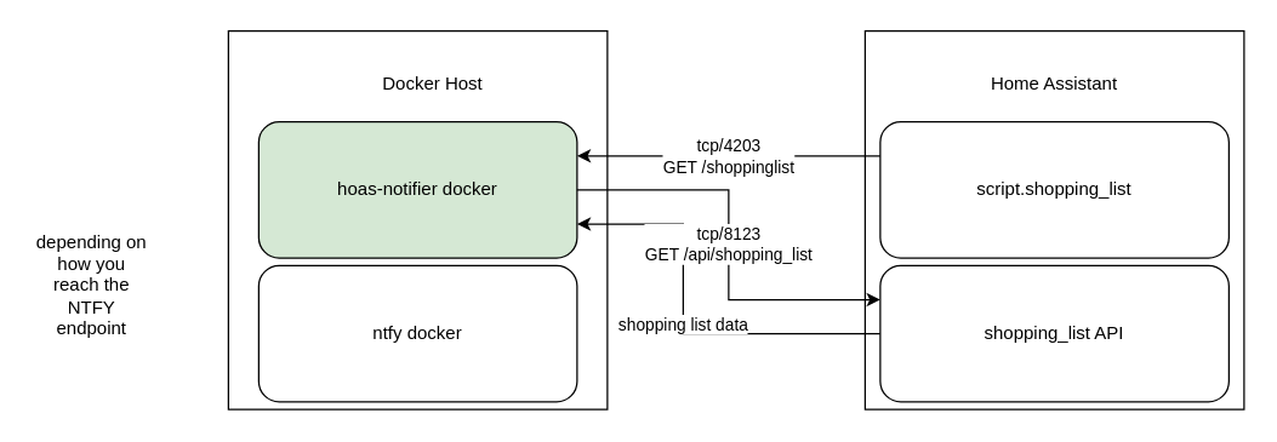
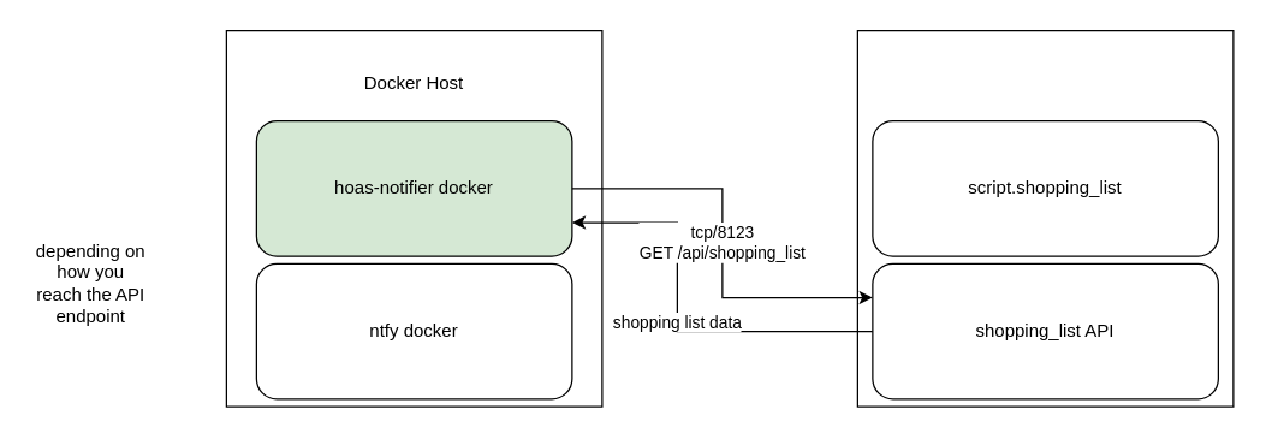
  <mxCell id="0" />
  <mxCell id="1" parent="0" />
  <mxCell id="2" value="&lt;div style=&quot;padding-top: 0px;&quot;&gt;&lt;br&gt;&lt;/div&gt;" style="whiteSpace=wrap;html=1;aspect=fixed;align=center;" vertex="1" parent="1"><mxGeometry x="150" y="20" width="250" height="250" as="geometry" /></mxCell>
  <mxCell id="3" value="hoas-notifier docker" style="rounded=1;whiteSpace=wrap;html=1;fillColor=#d5e8d4;" vertex="1" parent="1"><mxGeometry x="170" y="80" width="210" height="90" as="geometry" /></mxCell>
  <mxCell id="4" value="" style="whiteSpace=wrap;html=1;aspect=fixed;align=center;" vertex="1" parent="1"><mxGeometry x="570" y="20" width="250" height="250" as="geometry" /></mxCell>
- <mxCell id="5" value="Docker Host" style="text;html=1;align=center;verticalAlign=middle;whiteSpace=wrap;rounded=0;" vertex="1" parent="1"><mxGeometry x="205" y="40" width="160" height="30" as="geometry" /></mxCell>
- <mxCell id="6" value="Home Assistant" style="text;html=1;align=center;verticalAlign=middle;whiteSpace=wrap;rounded=0;" vertex="1" parent="1"><mxGeometry x="615" y="40" width="160" height="30" as="geometry" /></mxCell>
+ <mxCell id="5" value="Docker Host" style="text;html=1;align=center;verticalAlign=middle;whiteSpace=wrap;rounded=0;" vertex="1" parent="1"><mxGeometry x="195" y="40" width="160" height="30" as="geometry" /></mxCell>
  <mxCell id="7" value="shopping list data" style="edgeStyle=orthogonalEdgeStyle;rounded=0;orthogonalLoop=1;jettySize=auto;html=1;exitX=0;exitY=0.5;exitDx=0;exitDy=0;entryX=1;entryY=0.75;entryDx=0;entryDy=0;" edge="1" parent="1" source="8" target="3"><mxGeometry relative="1" as="geometry"><Array as="points"><mxPoint x="450" y="220" /><mxPoint x="450" y="148" /></Array></mxGeometry></mxCell>
  <mxCell id="8" value="shopping_list API" style="rounded=1;whiteSpace=wrap;html=1;" vertex="1" parent="1"><mxGeometry x="580" y="175" width="230" height="90" as="geometry" /></mxCell>
  <mxCell id="9" value="script.shopping_list" style="rounded=1;whiteSpace=wrap;html=1;" vertex="1" parent="1"><mxGeometry x="580" y="80" width="230" height="90" as="geometry" /></mxCell>
  <mxCell id="10" value="ntfy docker" style="rounded=1;whiteSpace=wrap;html=1;" vertex="1" parent="1"><mxGeometry x="170" y="175" width="210" height="90" as="geometry" /></mxCell>
  <mxCell id="11" value="tcp/8123&lt;div&gt;GET /api/shopping_list&lt;/div&gt;" style="edgeStyle=orthogonalEdgeStyle;rounded=0;orthogonalLoop=1;jettySize=auto;html=1;exitX=1;exitY=0.5;exitDx=0;exitDy=0;entryX=0;entryY=0.25;entryDx=0;entryDy=0;" edge="1" parent="1" source="3" target="8"><mxGeometry relative="1" as="geometry" /></mxCell>
- <mxCell id="12" value="tcp/4203&lt;div&gt;GET /shoppinglist&lt;/div&gt;" style="edgeStyle=orthogonalEdgeStyle;rounded=0;orthogonalLoop=1;jettySize=auto;html=1;entryX=1;entryY=0.25;entryDx=0;entryDy=0;" edge="1" parent="1" source="9" target="3"><mxGeometry relative="1" as="geometry"><Array as="points"><mxPoint x="510" y="103" /></Array></mxGeometry></mxCell>
- <mxCell id="13" value="depending on how you reach the NTFY endpoint" style="text;html=1;align=center;verticalAlign=middle;whiteSpace=wrap;rounded=0;" vertex="1" parent="1"><mxGeometry x="20" y="145" width="80" height="85" as="geometry" /></mxCell>
+ <mxCell id="13" value="depending on how you reach the API endpoint" style="text;html=1;align=center;verticalAlign=middle;whiteSpace=wrap;rounded=0;" vertex="1" parent="1"><mxGeometry x="20" y="145" width="80" height="85" as="geometry" /></mxCell>
